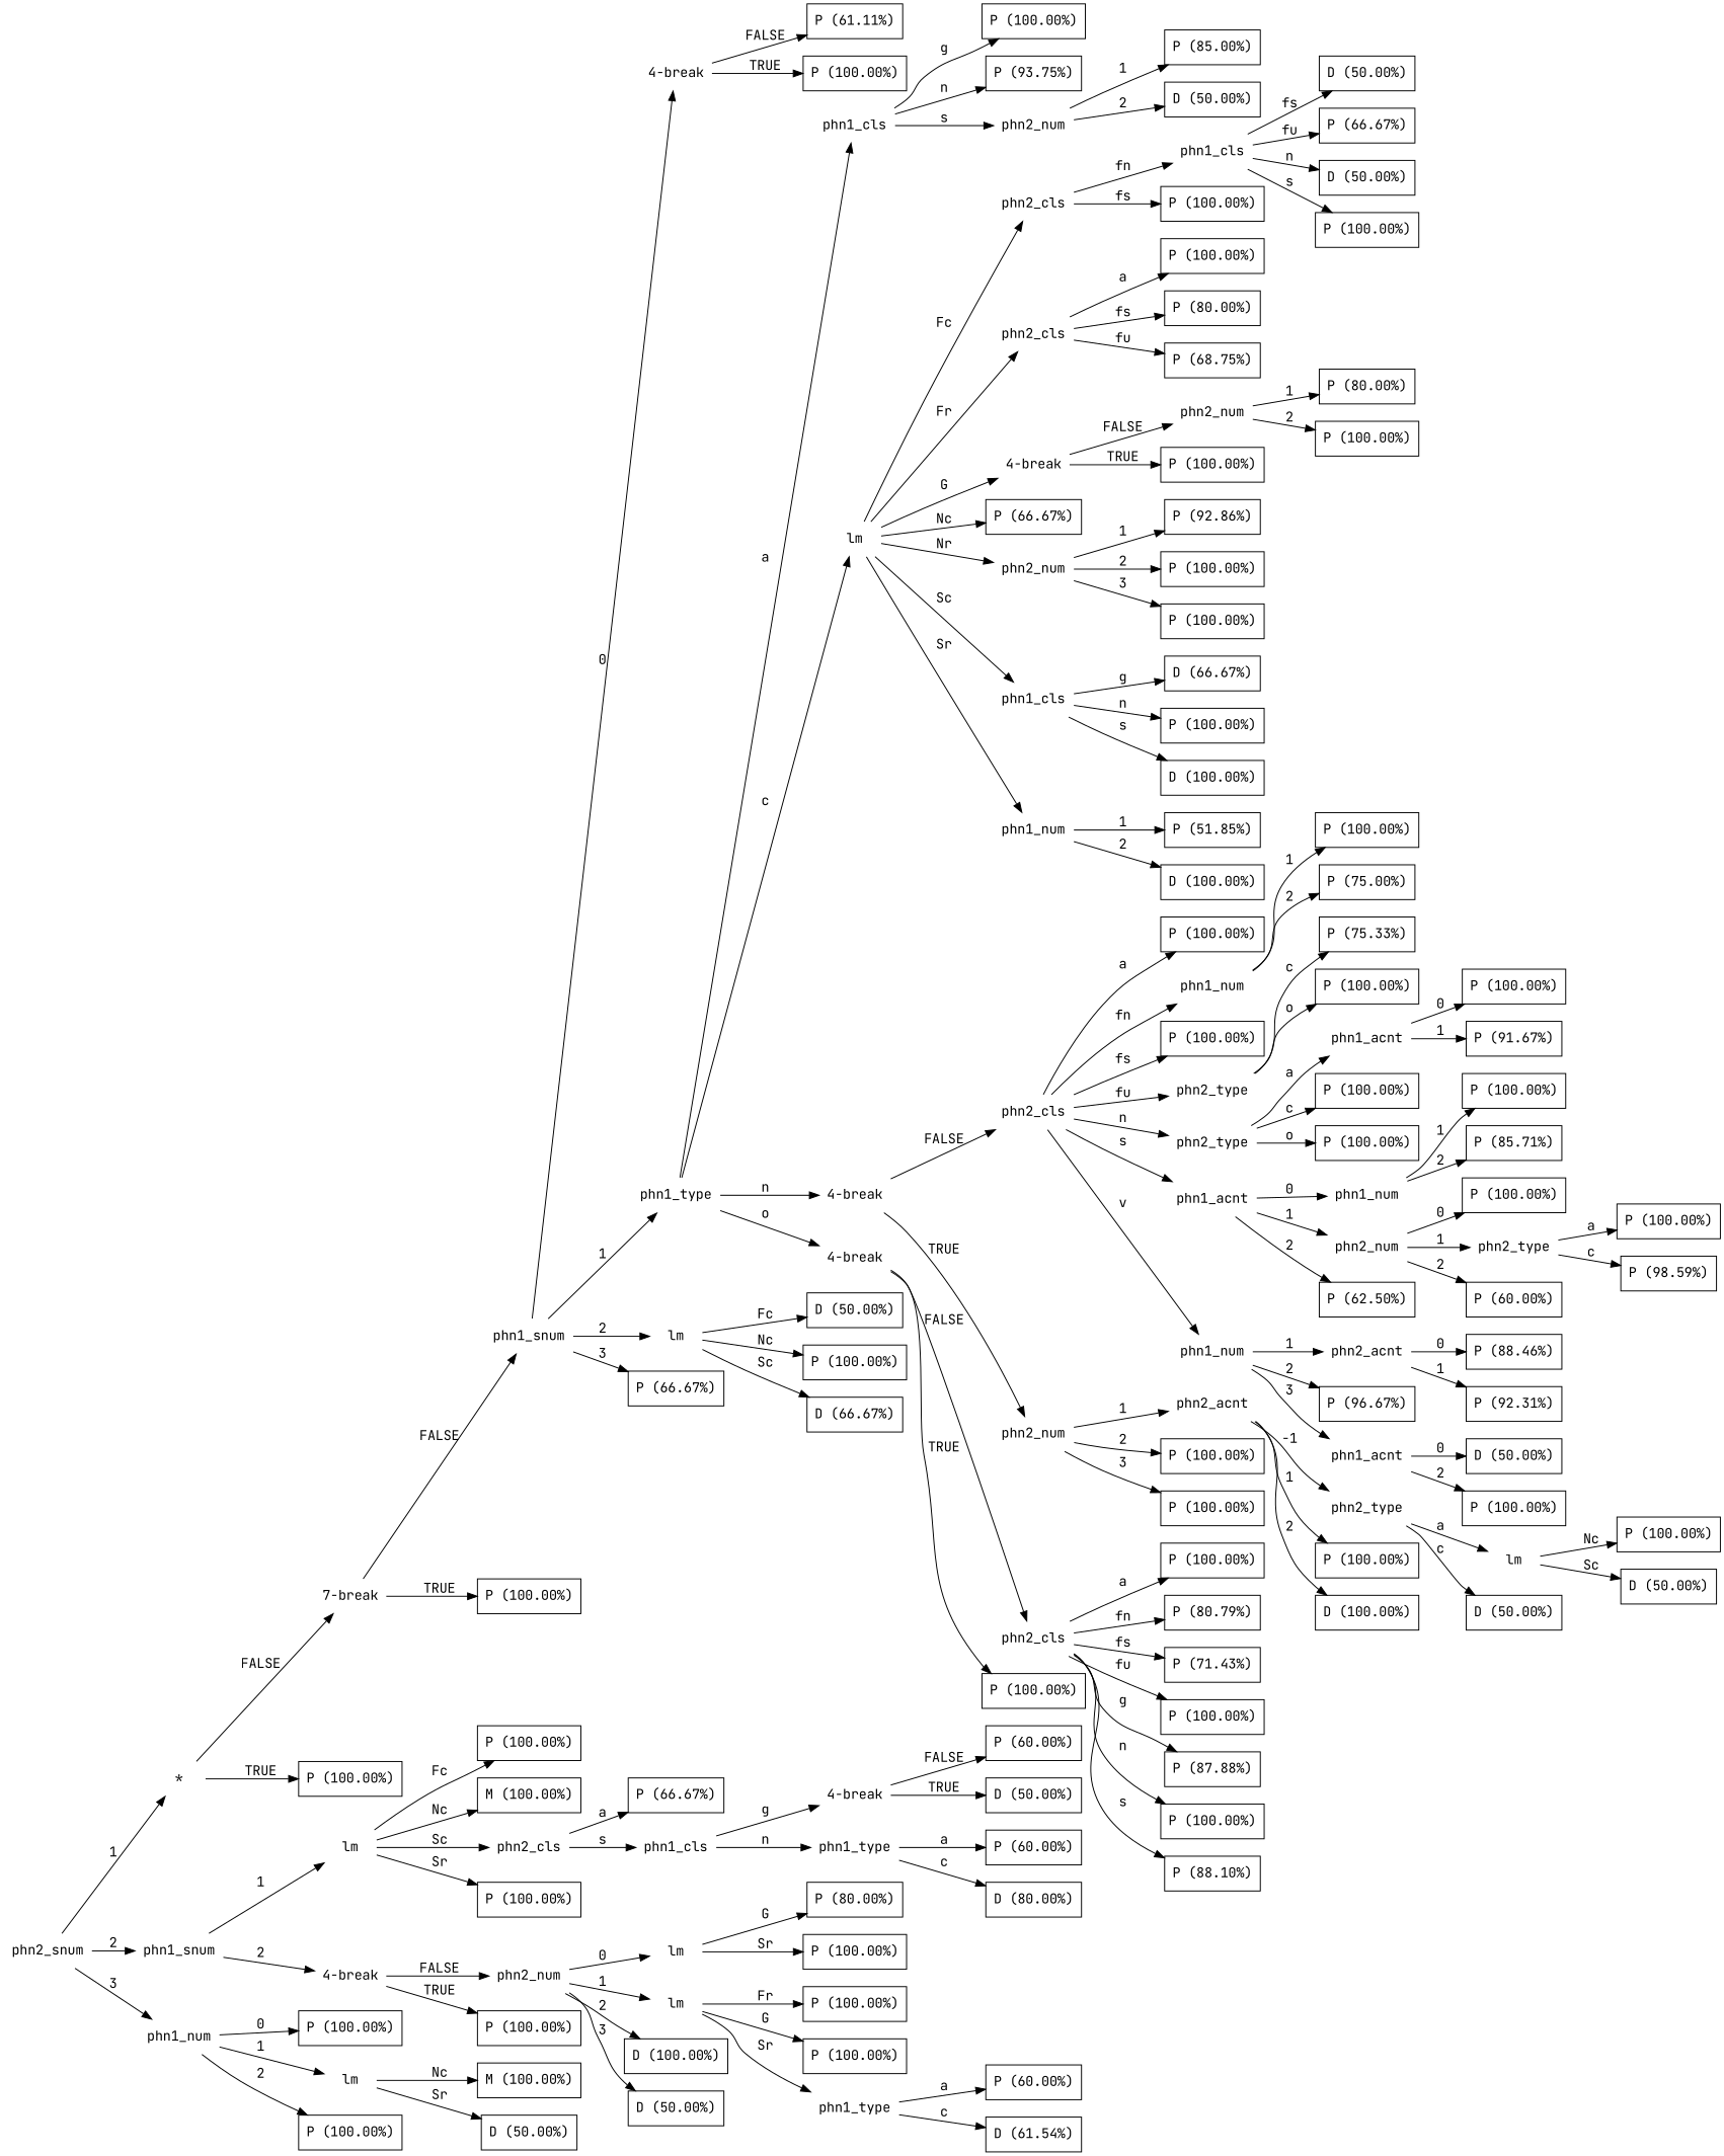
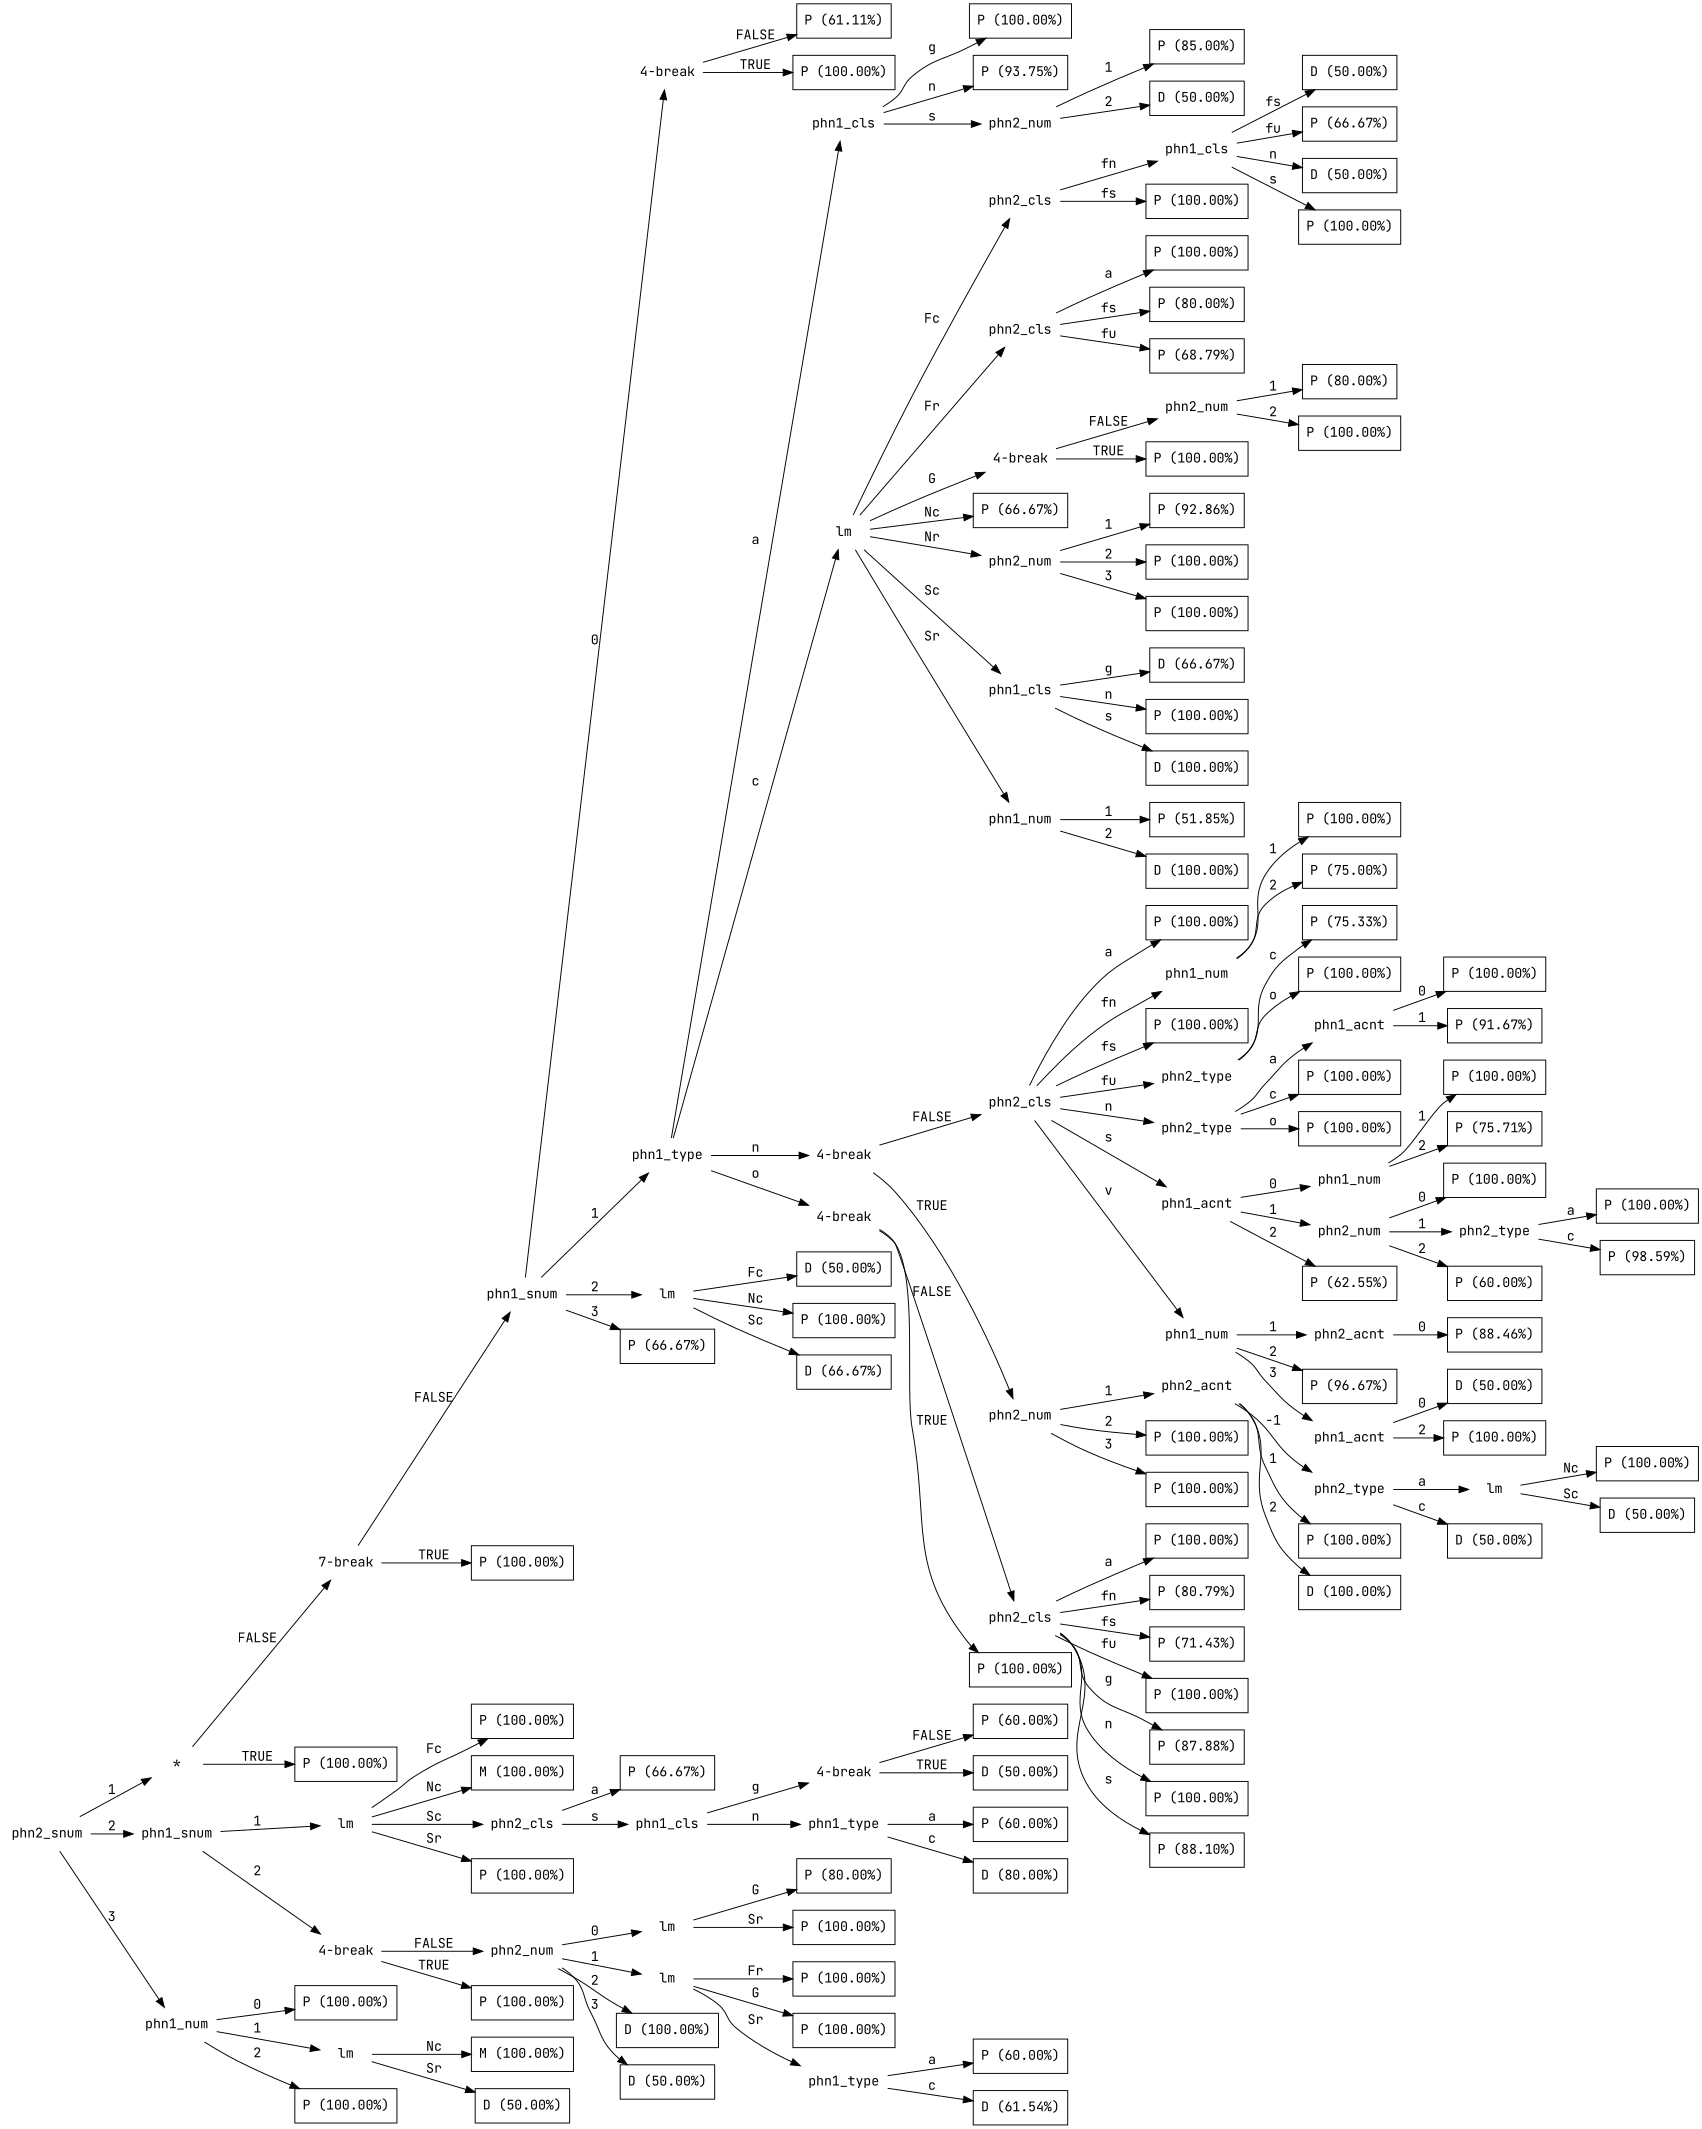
  digraph {
    fontname="JetBrains Mono"
    rankdir=LR
    node [fontname="JetBrains Mono" shape=box]
    edge [fontname="JetBrains Mono"]
    n1 [label=phn2_snum shape=plaintext]
    n2 [label="*" shape=plaintext]
    n3 [label=phn1_snum shape=plaintext]
    n4 [label=phn1_num shape=plaintext]
    n5 [label="7-break" shape=plaintext]
    n6 [label="P (100.00%)"]
    n7 [label=lm shape=plaintext]
    n8 [label="4-break" shape=plaintext]
    n9 [label="P (100.00%)"]
    n10 [label=lm shape=plaintext]
    n11 [label="P (100.00%)"]
    n12 [label=phn1_snum shape=plaintext]
    n13 [label="P (100.00%)"]
    n14 [label="4-break" shape=plaintext]
    n15 [label=phn1_type shape=plaintext]
    n16 [label=lm shape=plaintext]
    n17 [label="P (66.67%)"]
    n18 [label="P (61.11%)"]
    n19 [label="P (100.00%)"]
    n20 [label=phn1_cls shape=plaintext]
    n21 [label=lm shape=plaintext]
    n22 [label="4-break" shape=plaintext]
    n23 [label="4-break" shape=plaintext]
    n24 [label="D (50.00%)"]
    n25 [label="P (100.00%)"]
    n26 [label="D (66.67%)"]
    n27 [label="P (100.00%)"]
    n28 [label="P (93.75%)"]
    n29 [label=phn2_num shape=plaintext]
    n30 [label=phn2_cls shape=plaintext]
    n31 [label=phn2_cls shape=plaintext]
    n32 [label="4-break" shape=plaintext]
    n33 [label="P (66.67%)"]
    n34 [label=phn2_num shape=plaintext]
    n35 [label=phn1_cls shape=plaintext]
    n36 [label=phn1_num shape=plaintext]
    n37 [label=phn2_cls shape=plaintext]
    n38 [label=phn2_num shape=plaintext]
    n39 [label=phn2_cls shape=plaintext]
    n40 [label="P (100.00%)"]
    n41 [label="P (85.00%)"]
    n42 [label="D (50.00%)"]
    n43 [label=phn1_cls shape=plaintext]
    n44 [label="P (100.00%)"]
    n45 [label="P (100.00%)"]
    n46 [label="P (80.00%)"]
-   n47 [label="P (68.75%)"]
+   n47 [label="P (68.79%)"]
    n48 [label=phn2_num shape=plaintext]
    n49 [label="P (100.00%)"]
    n50 [label="P (92.86%)"]
    n51 [label="P (100.00%)"]
    n52 [label="P (100.00%)"]
    n53 [label="D (66.67%)"]
    n54 [label="P (100.00%)"]
    n55 [label="D (100.00%)"]
    n56 [label="P (51.85%)"]
    n57 [label="D (100.00%)"]
    n58 [label="D (50.00%)"]
    n59 [label="P (66.67%)"]
    n60 [label="D (50.00%)"]
    n61 [label="P (100.00%)"]
    n62 [label="P (80.00%)"]
    n63 [label="P (100.00%)"]
    n64 [label="P (100.00%)"]
    n65 [label=phn1_num shape=plaintext]
    n66 [label="P (100.00%)"]
    n67 [label=phn2_type shape=plaintext]
    n68 [label=phn2_type shape=plaintext]
    n69 [label=phn1_acnt shape=plaintext]
    n70 [label=phn1_num shape=plaintext]
    n71 [label=phn2_acnt shape=plaintext]
    n72 [label="P (100.00%)"]
    n73 [label="P (100.00%)"]
    n74 [label="P (100.00%)"]
    n75 [label="P (75.00%)"]
    n76 [label="P (75.33%)"]
    n77 [label="P (100.00%)"]
    n78 [label=phn1_acnt shape=plaintext]
    n79 [label="P (100.00%)"]
    n80 [label="P (100.00%)"]
    n81 [label=phn1_num shape=plaintext]
    n82 [label=phn2_num shape=plaintext]
-   n83 [label="P (62.50%)"]
+   n83 [label="P (62.55%)"]
    n84 [label=phn2_acnt shape=plaintext]
    n85 [label="P (96.67%)"]
    n86 [label=phn1_acnt shape=plaintext]
    n87 [label="P (100.00%)"]
    n88 [label="P (91.67%)"]
    n89 [label="P (100.00%)"]
-   n90 [label="P (85.71%)"]
+   n90 [label="P (75.71%)"]
    n91 [label="P (100.00%)"]
    n92 [label=phn2_type shape=plaintext]
    n93 [label="P (60.00%)"]
    n94 [label="P (100.00%)"]
    n95 [label="P (98.59%)"]
    n96 [label="P (88.46%)"]
-   n97 [label="P (92.31%)"]
    n98 [label="D (50.00%)"]
    n99 [label="P (100.00%)"]
    n100 [label=phn2_type shape=plaintext]
    n101 [label="P (100.00%)"]
    n102 [label="D (100.00%)"]
    n103 [label=lm shape=plaintext]
    n104 [label="D (50.00%)"]
    n105 [label="P (100.00%)"]
    n106 [label="D (50.00%)"]
    n107 [label="P (100.00%)"]
    n108 [label="P (80.79%)"]
    n109 [label="P (71.43%)"]
    n110 [label="P (100.00%)"]
    n111 [label="P (87.88%)"]
    n112 [label="P (100.00%)"]
    n113 [label="P (88.10%)"]
    n114 [label="P (100.00%)"]
    n115 [label="M (100.00%)"]
    n116 [label=phn2_cls shape=plaintext]
    n117 [label="P (100.00%)"]
    n118 [label=phn2_num shape=plaintext]
    n119 [label="P (100.00%)"]
    n120 [label="P (66.67%)"]
    n121 [label=phn1_cls shape=plaintext]
    n122 [label="4-break" shape=plaintext]
    n123 [label=phn1_type shape=plaintext]
    n124 [label="P (60.00%)"]
    n125 [label="D (50.00%)"]
    n126 [label="P (60.00%)"]
    n127 [label="D (80.00%)"]
    n128 [label=lm shape=plaintext]
    n129 [label=lm shape=plaintext]
    n130 [label="D (100.00%)"]
    n131 [label="D (50.00%)"]
    n132 [label="P (80.00%)"]
    n133 [label="P (100.00%)"]
    n134 [label="P (100.00%)"]
    n135 [label="P (100.00%)"]
    n136 [label=phn1_type shape=plaintext]
    n137 [label="P (60.00%)"]
    n138 [label="D (61.54%)"]
    n139 [label="M (100.00%)"]
    n140 [label="D (50.00%)"]
    n1 -> n2 [label=1]
    n1 -> n3 [label=2]
    n1 -> n4 [label=3]
    n2 -> n5 [label=FALSE]
    n2 -> n6 [label=TRUE]
    n3 -> n7 [label=1]
    n3 -> n8 [label=2]
    n4 -> n9 [label=0]
    n4 -> n10 [label=1]
    n4 -> n11 [label=2]
    n5 -> n12 [label=FALSE]
    n5 -> n13 [label=TRUE]
    n7 -> n114 [label=Fc]
    n7 -> n115 [label=Nc]
    n7 -> n116 [label=Sc]
    n7 -> n117 [label=Sr]
    n8 -> n118 [label=FALSE]
    n8 -> n119 [label=TRUE]
    n10 -> n139 [label=Nc]
    n10 -> n140 [label=Sr]
    n12 -> n14 [label=0]
    n12 -> n15 [label=1]
    n12 -> n16 [label=2]
    n12 -> n17 [label=3]
    n14 -> n18 [label=FALSE]
    n14 -> n19 [label=TRUE]
    n15 -> n20 [label=a]
    n15 -> n21 [label=c]
    n15 -> n22 [label=n]
    n15 -> n23 [label=o]
    n16 -> n24 [label=Fc]
    n16 -> n25 [label=Nc]
    n16 -> n26 [label=Sc]
    n20 -> n27 [label=g]
    n20 -> n28 [label=n]
    n20 -> n29 [label=s]
    n21 -> n30 [label=Fc]
    n21 -> n31 [label=Fr]
    n21 -> n32 [label=G]
    n21 -> n33 [label=Nc]
    n21 -> n34 [label=Nr]
    n21 -> n35 [label=Sc]
    n21 -> n36 [label=Sr]
    n22 -> n37 [label=FALSE]
    n22 -> n38 [label=TRUE]
    n23 -> n39 [label=FALSE]
    n23 -> n40 [label=TRUE]
    n29 -> n41 [label=1]
    n29 -> n42 [label=2]
    n30 -> n43 [label=fn]
    n30 -> n44 [label=fs]
    n31 -> n45 [label=a]
    n31 -> n46 [label=fs]
    n31 -> n47 [label=fu]
    n32 -> n48 [label=FALSE]
    n32 -> n49 [label=TRUE]
    n34 -> n50 [label=1]
    n34 -> n51 [label=2]
    n34 -> n52 [label=3]
    n35 -> n53 [label=g]
    n35 -> n54 [label=n]
    n35 -> n55 [label=s]
    n36 -> n56 [label=1]
    n36 -> n57 [label=2]
    n37 -> n64 [label=a]
    n37 -> n65 [label=fn]
    n37 -> n66 [label=fs]
    n37 -> n67 [label=fu]
    n37 -> n68 [label=n]
    n37 -> n69 [label=s]
    n37 -> n70 [label=v]
    n38 -> n71 [label=1]
    n38 -> n72 [label=2]
    n38 -> n73 [label=3]
    n39 -> n107 [label=a]
    n39 -> n108 [label=fn]
    n39 -> n109 [label=fs]
    n39 -> n110 [label=fu]
    n39 -> n111 [label=g]
    n39 -> n112 [label=n]
    n39 -> n113 [label=s]
    n43 -> n58 [label=fs]
    n43 -> n59 [label=fu]
    n43 -> n60 [label=n]
    n43 -> n61 [label=s]
    n48 -> n62 [label=1]
    n48 -> n63 [label=2]
    n65 -> n74 [label=1]
    n65 -> n75 [label=2]
    n67 -> n76 [label=c]
    n67 -> n77 [label=o]
    n68 -> n78 [label=a]
    n68 -> n79 [label=c]
    n68 -> n80 [label=o]
    n69 -> n81 [label=0]
    n69 -> n82 [label=1]
    n69 -> n83 [label=2]
    n70 -> n84 [label=1]
    n70 -> n85 [label=2]
    n70 -> n86 [label=3]
    n71 -> n100 [label=-1]
    n71 -> n101 [label=1]
    n71 -> n102 [label=2]
    n78 -> n87 [label=0]
    n78 -> n88 [label=1]
    n81 -> n89 [label=1]
    n81 -> n90 [label=2]
    n82 -> n91 [label=0]
    n82 -> n92 [label=1]
    n82 -> n93 [label=2]
    n84 -> n96 [label=0]
-   n84 -> n97 [label=1]
    n86 -> n98 [label=0]
    n86 -> n99 [label=2]
    n92 -> n94 [label=a]
    n92 -> n95 [label=c]
    n100 -> n103 [label=a]
    n100 -> n104 [label=c]
    n103 -> n105 [label=Nc]
    n103 -> n106 [label=Sc]
    n116 -> n120 [label=a]
    n116 -> n121 [label=s]
    n118 -> n128 [label=0]
    n118 -> n129 [label=1]
    n118 -> n130 [label=2]
    n118 -> n131 [label=3]
    n121 -> n122 [label=g]
    n121 -> n123 [label=n]
    n122 -> n124 [label=FALSE]
    n122 -> n125 [label=TRUE]
    n123 -> n126 [label=a]
    n123 -> n127 [label=c]
    n128 -> n132 [label=G]
    n128 -> n133 [label=Sr]
    n129 -> n134 [label=Fr]
    n129 -> n135 [label=G]
    n129 -> n136 [label=Sr]
    n136 -> n137 [label=a]
    n136 -> n138 [label=c]
  }
